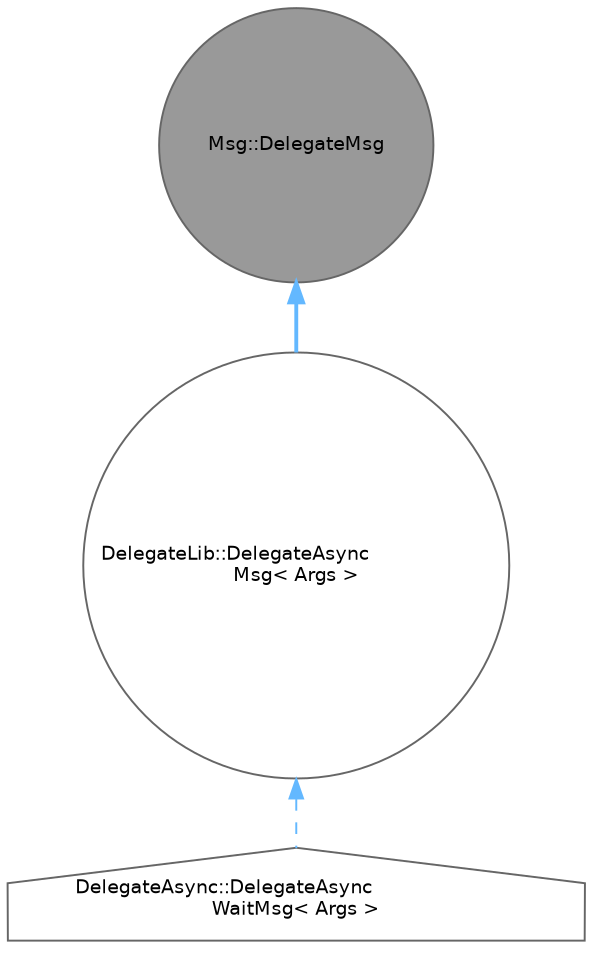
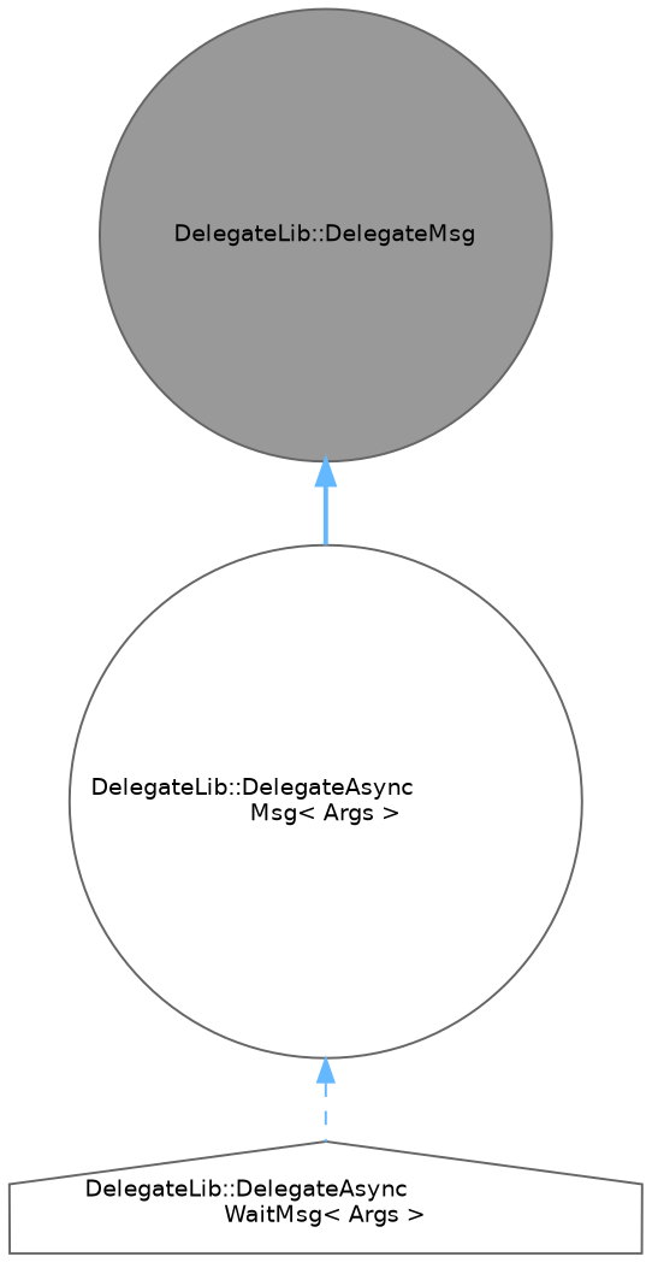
  digraph {
    node [color=gray40 fillcolor=white fontname=Helvetica fontsize=10 shape=circle style=filled]
    edge [color=steelblue1 dir=back fontname=Helvetica fontsize=10 labelfontname=Helvetica labelfontsize=10]
-   n1 [fillcolor=grey60 fontcolor=black height=0.2 label="Msg::DelegateMsg" width=0.4]
+   n1 [fillcolor=grey60 fontcolor=black height=0.2 label="DelegateLib::DelegateMsg" width=0.4]
    n2 [height=0.2 label="DelegateLib::DelegateAsync\lMsg\< Args \>" width=0.4]
-   n3 [height=0.2 label="DelegateAsync::DelegateAsync\lWaitMsg\< Args \>" shape=house width=0.4]
+   n3 [height=0.2 label="DelegateLib::DelegateAsync\lWaitMsg\< Args \>" shape=house width=0.4]
    n1 -> n2 [style=bold]
    n2 -> n3 [style=dashed]
  }
